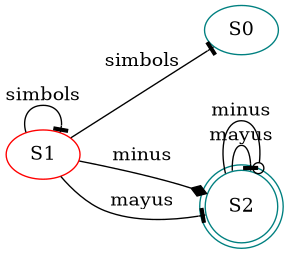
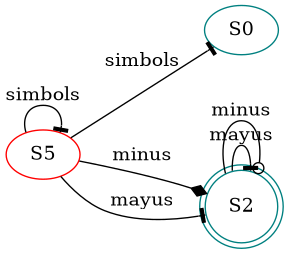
  digraph {
    rankdir=LR
    node [color=teal]
    edge [arrowhead=tee]
-   S1 [color=red]
+   S1 [color=red label=S5]
    S0
    S2 [shape=doublecircle]
    S1 -> S1 [label=simbols]
    S1 -> S0 [label=simbols]
    S1 -> S2 [arrowhead=diamond label=minus]
    S1 -> S2 [label=mayus]
    S2 -> S2 [label=mayus]
    S2 -> S2 [arrowhead=odot label=minus]
  }
